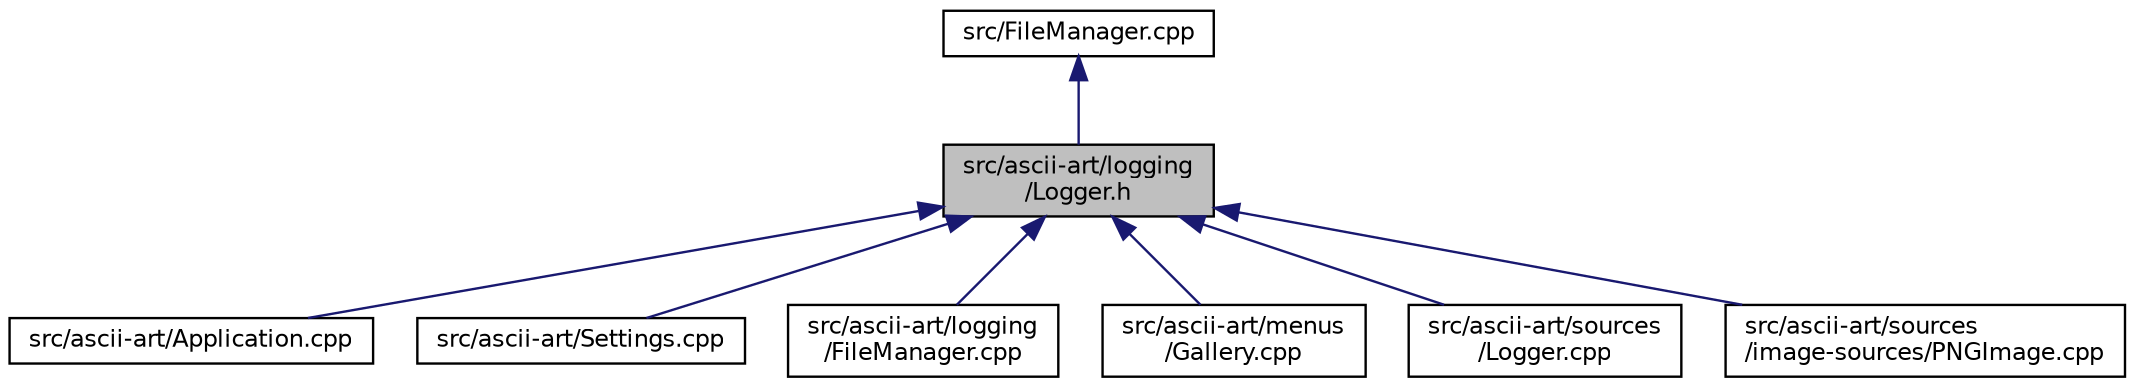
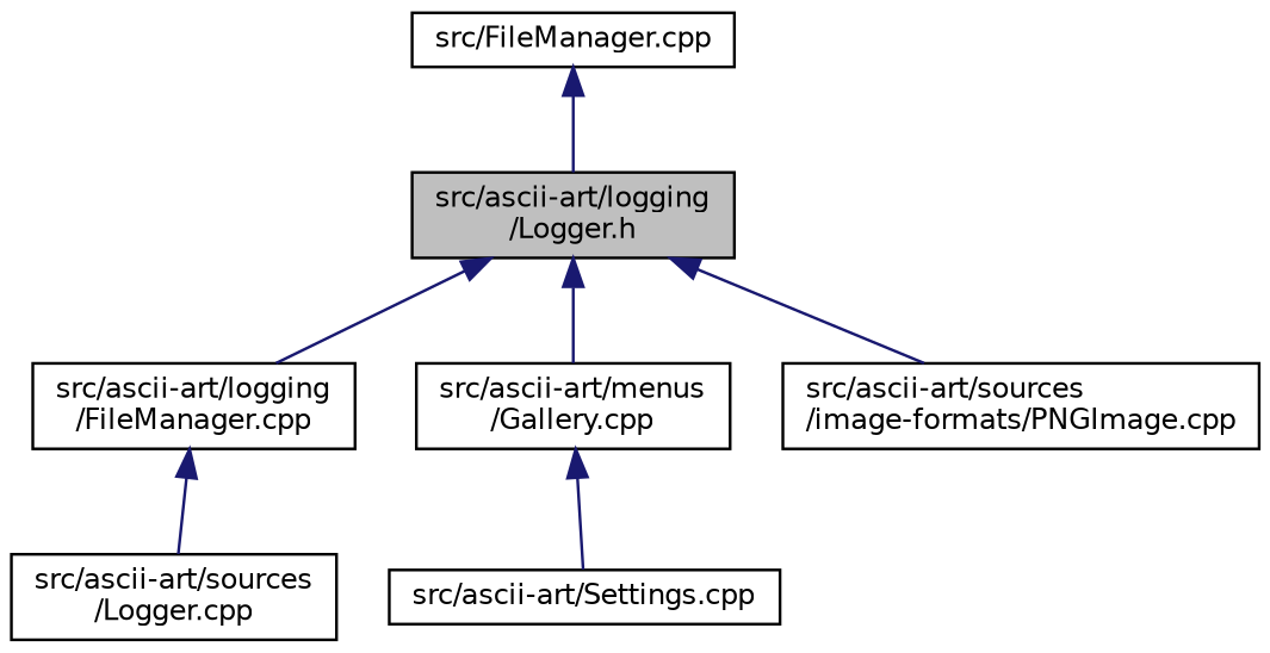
  digraph {
    node [color=black fillcolor=white fontname=Helvetica fontsize=10 shape=record style=filled]
    edge [color=midnightblue dir=back fontname=Helvetica fontsize=10 labelfontname=Helvetica labelfontsize=10 style=solid]
    n1 [fillcolor=grey75 fontcolor=black height=0.2 label="src/ascii-art/logging\l/Logger.h" width=0.4]
-   n2 [height=0.2 label="src/ascii-art/Application.cpp" width=0.4]
    n3 [height=0.2 label="src/ascii-art/Settings.cpp" width=0.4]
    n4 [height=0.2 label="src/ascii-art/logging\l/FileManager.cpp" width=0.4]
    n5 [height=0.2 label="src/ascii-art/menus\l/Gallery.cpp" width=0.4]
    n6 [height=0.2 label="src/ascii-art/sources\l/Logger.cpp" width=0.4]
-   n7 [height=0.2 label="src/ascii-art/sources\l/image-sources/PNGImage.cpp" width=0.4]
+   n7 [height=0.2 label="src/ascii-art/sources\l/image-formats/PNGImage.cpp" width=0.4]
    n8 [height=0.2 label="src/FileManager.cpp" width=0.4]
-   n1 -> n2
-   n1 -> n3
+   n5 -> n3
    n1 -> n4
    n1 -> n5
-   n1 -> n6
+   n4 -> n6
    n1 -> n7
    n8 -> n1
  }
